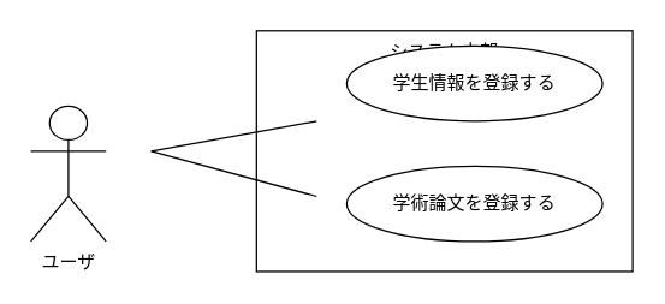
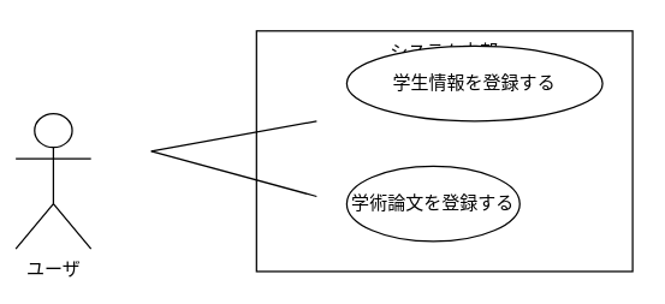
  <mxCell id="0" />
  <mxCell id="1" parent="0" />
- <mxCell id="2" value="ユーザ" style="shape=umlActor;verticalLabelPosition=bottom;verticalAlign=top;html=1;outlineConnect=0;" vertex="1" parent="1"><mxGeometry x="20" y="70" width="50" height="90" as="geometry" /></mxCell>
+ <mxCell id="2" value="ユーザ" style="shape=umlActor;verticalLabelPosition=bottom;verticalAlign=top;html=1;outlineConnect=0;" vertex="1" parent="1"><mxGeometry x="10" y="75" width="50" height="90" as="geometry" /></mxCell>
  <mxCell id="3" value="&lt;font&gt;システム内部&lt;/font&gt;" style="rounded=0;whiteSpace=wrap;html=1;labelPosition=center;verticalLabelPosition=middle;align=center;verticalAlign=top;" vertex="1" parent="1"><mxGeometry x="170" y="20" width="250" height="160" as="geometry" /></mxCell>
  <mxCell id="4" value="学生情報を登録する" style="ellipse;whiteSpace=wrap;html=1;" vertex="1" parent="1"><mxGeometry x="230" y="30" width="170" height="50" as="geometry" /></mxCell>
  <mxCell id="5" style="edgeStyle=orthogonalEdgeStyle;rounded=0;orthogonalLoop=1;jettySize=auto;html=1;exitX=0.5;exitY=1;exitDx=0;exitDy=0;" edge="1" parent="1" source="3" target="3"><mxGeometry relative="1" as="geometry" /></mxCell>
- <mxCell id="6" value="学術論文を登録する" style="ellipse;whiteSpace=wrap;html=1;" vertex="1" parent="1"><mxGeometry x="230" y="110" width="170" height="50" as="geometry" /></mxCell>
+ <mxCell id="6" value="学術論文を登録する" style="ellipse;whiteSpace=wrap;html=1;" vertex="1" parent="1"><mxGeometry x="230" y="110" width="115" height="50" as="geometry" /></mxCell>
  <mxCell id="7" value="" style="endArrow=none;html=1;rounded=0;entryX=0.16;entryY=0.375;entryDx=0;entryDy=0;entryPerimeter=0;" edge="1" parent="1" target="3"><mxGeometry width="50" height="50" relative="1" as="geometry"><mxPoint x="100" y="100" as="sourcePoint" /><mxPoint x="180" y="80" as="targetPoint" /></mxGeometry></mxCell>
  <mxCell id="8" value="" style="endArrow=none;html=1;rounded=0;entryX=0.16;entryY=0.688;entryDx=0;entryDy=0;entryPerimeter=0;" edge="1" parent="1" target="3"><mxGeometry width="50" height="50" relative="1" as="geometry"><mxPoint x="100" y="100" as="sourcePoint" /><mxPoint x="180" y="80" as="targetPoint" /></mxGeometry></mxCell>
